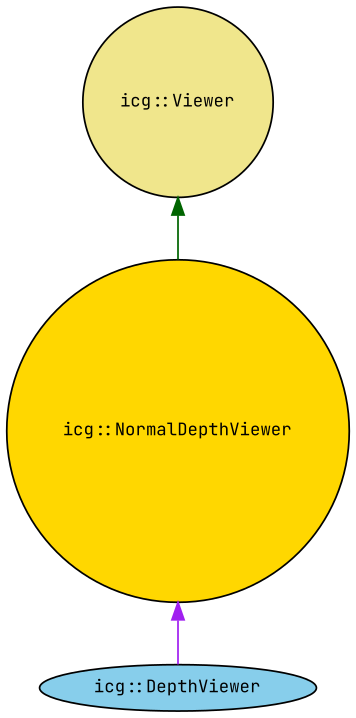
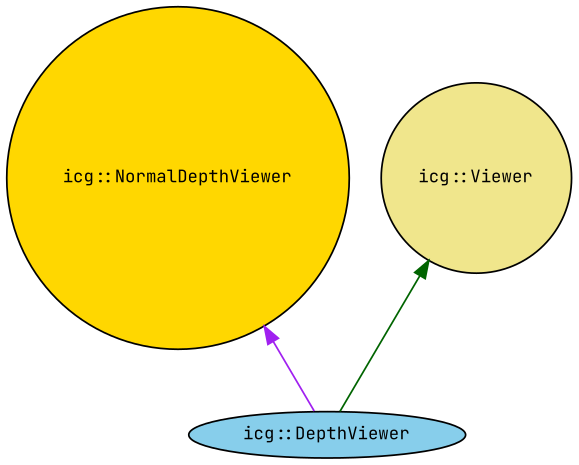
  digraph {
    fontname="JetBrains Mono"
    node [color=black fontname="JetBrains Mono" fontsize=10 shape=circle style=filled]
    edge [dir=back fontname="JetBrains Mono" fontsize=10 labelfontname=Helvetica labelfontsize=10 style=solid]
    n1 [fillcolor=gold fontcolor=black height=0.2 label="icg::NormalDepthViewer" width=0.4]
    n2 [fillcolor=skyblue height=0.2 label="icg::DepthViewer" shape=ellipse width=0.4]
    n3 [fillcolor=khaki height=0.2 label="icg::Viewer" width=0.4]
    n1 -> n2 [color=purple]
-   n3 -> n1 [color=darkgreen]
+   n3 -> n2 [color=darkgreen]
  }
